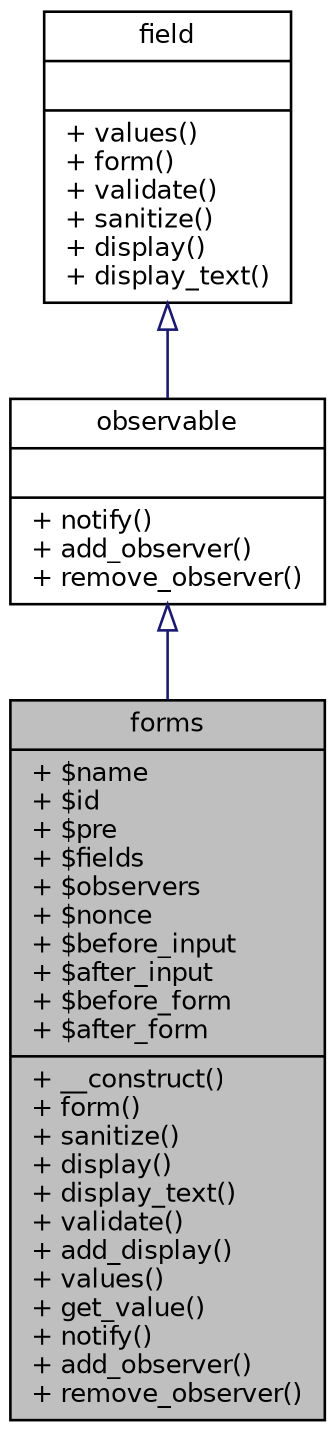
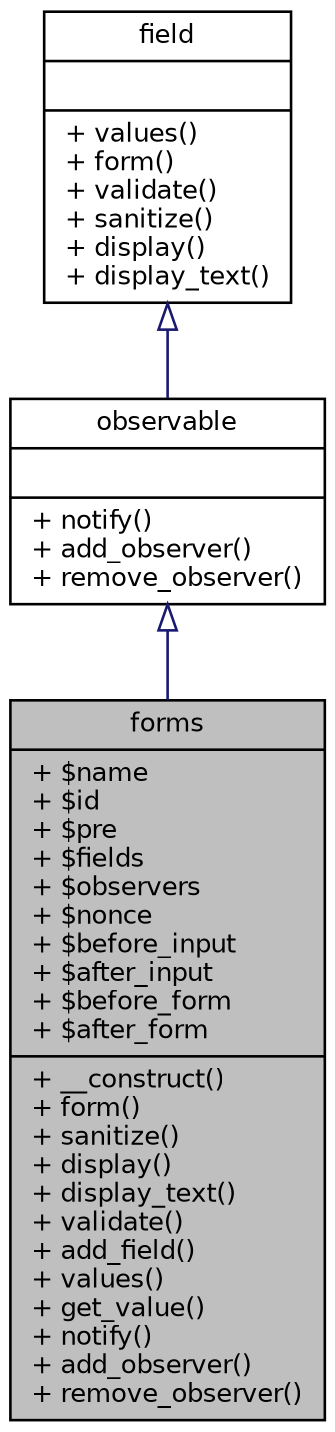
  digraph {
    node [color=black fillcolor=white fontname=Helvetica fontsize=10 shape=record style=filled]
    edge [arrowtail=onormal color=midnightblue dir=back fontname=Helvetica fontsize=10 labelfontname=Helvetica labelfontsize=10 style=solid]
-   n1 [fillcolor=grey75 fontcolor=black height=0.2 label="{forms\n|+ $name\l+ $id\l+ $pre\l+ $fields\l+ $observers\l+ $nonce\l+ $before_input\l+ $after_input\l+ $before_form\l+ $after_form\l|+ __construct()\l+ form()\l+ sanitize()\l+ display()\l+ display_text()\l+ validate()\l+ add_display()\l+ values()\l+ get_value()\l+ notify()\l+ add_observer()\l+ remove_observer()\l}" width=0.4]
+   n1 [fillcolor=grey75 fontcolor=black height=0.2 label="{forms\n|+ $name\l+ $id\l+ $pre\l+ $fields\l+ $observers\l+ $nonce\l+ $before_input\l+ $after_input\l+ $before_form\l+ $after_form\l|+ __construct()\l+ form()\l+ sanitize()\l+ display()\l+ display_text()\l+ validate()\l+ add_field()\l+ values()\l+ get_value()\l+ notify()\l+ add_observer()\l+ remove_observer()\l}" width=0.4]
    n2 [height=0.2 label="{field\n||+ values()\l+ form()\l+ validate()\l+ sanitize()\l+ display()\l+ display_text()\l}" width=0.4]
    n3 [height=0.2 label="{observable\n||+ notify()\l+ add_observer()\l+ remove_observer()\l}" width=0.4]
    n2 -> n3
    n3 -> n1
  }
